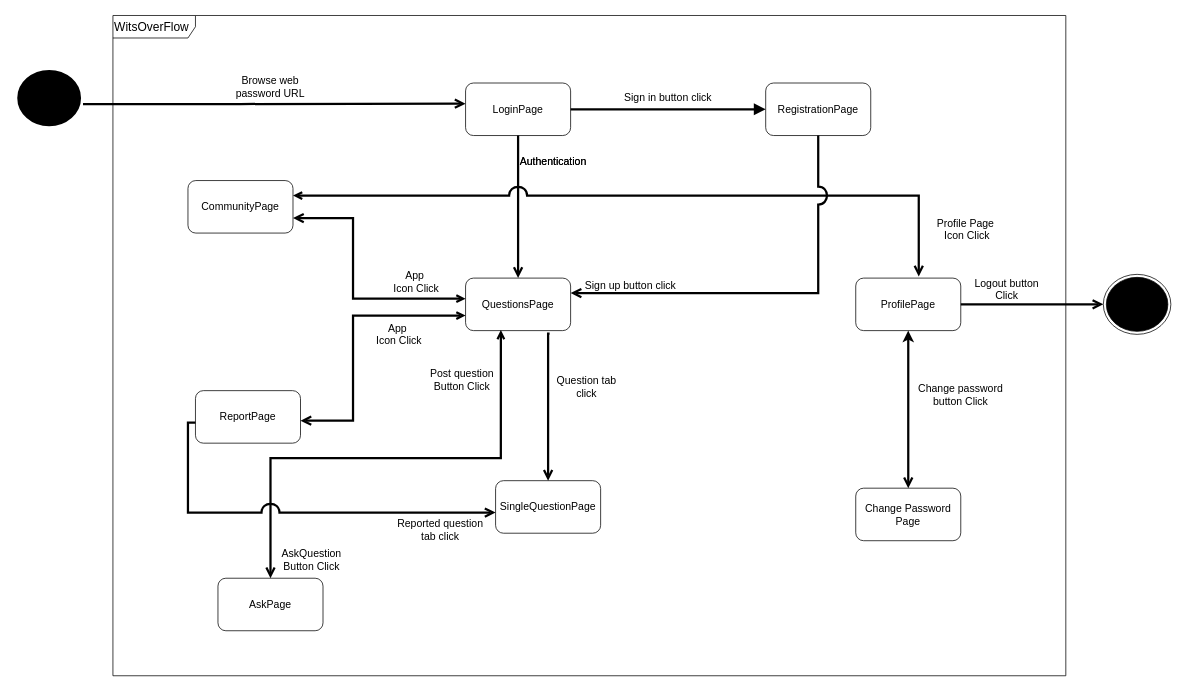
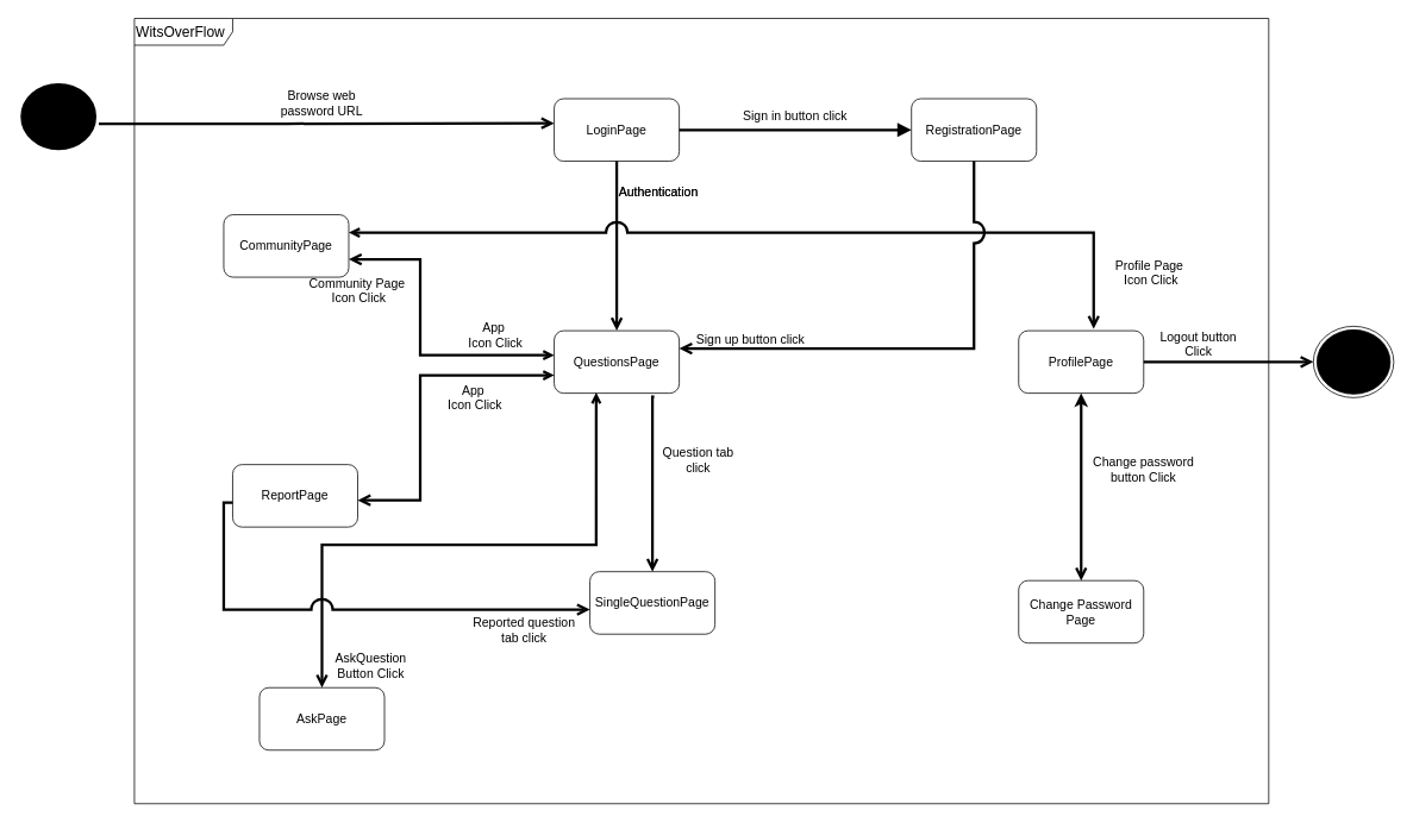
  <mxCell id="0" />
  <mxCell id="1" parent="0" />
  <mxCell id="2" value="&lt;font style=&quot;font-size: 16px;&quot;&gt;WitsOverFlow&lt;/font&gt;" style="shape=umlFrame;whiteSpace=wrap;html=1;pointerEvents=0;align=left;width=110;height=30;" parent="1" vertex="1"><mxGeometry x="150" y="20" width="1270" height="880" as="geometry" /></mxCell>
  <mxCell id="3" value="" style="ellipse;html=1;shape=startState;fillColor=#000000;strokeColor=#000000;strokeWidth=3;perimeterSpacing=1;" parent="1" vertex="1"><mxGeometry x="20" y="90" width="90" height="80" as="geometry" /></mxCell>
  <mxCell id="4" value="" style="edgeStyle=orthogonalEdgeStyle;html=1;verticalAlign=bottom;endArrow=open;endSize=8;strokeColor=#000000;rounded=0;strokeWidth=3;entryX=0;entryY=0.25;entryDx=0;entryDy=0;" parent="1" source="3" target="7" edge="1"><mxGeometry relative="1" as="geometry"><mxPoint x="230" y="130" as="targetPoint" /><Array as="points"><mxPoint x="320" y="138" /><mxPoint x="320" y="138" /></Array></mxGeometry></mxCell>
  <mxCell id="5" value="" style="group" parent="1" vertex="1" connectable="0"><mxGeometry x="620" y="110" width="140" height="70" as="geometry" /></mxCell>
  <mxCell id="6" value="" style="rounded=1;whiteSpace=wrap;html=1;" parent="5" vertex="1"><mxGeometry width="140" height="70" as="geometry" /></mxCell>
  <mxCell id="7" value="&lt;span style=&quot;font-size: 14px;&quot;&gt;LoginPage&lt;/span&gt;" style="text;html=1;strokeColor=none;fillColor=none;align=center;verticalAlign=middle;whiteSpace=wrap;rounded=0;" parent="5" vertex="1"><mxGeometry y="20" width="140" height="30" as="geometry" /></mxCell>
  <mxCell id="8" value="" style="group" parent="1" vertex="1" connectable="0"><mxGeometry x="620" y="370" width="140" height="70" as="geometry" /></mxCell>
  <mxCell id="9" value="" style="rounded=1;whiteSpace=wrap;html=1;" parent="8" vertex="1"><mxGeometry width="140" height="70" as="geometry" /></mxCell>
  <mxCell id="10" value="&lt;span style=&quot;font-size: 14px;&quot;&gt;QuestionsPage&lt;/span&gt;" style="text;html=1;strokeColor=none;fillColor=none;align=center;verticalAlign=middle;whiteSpace=wrap;rounded=0;" parent="8" vertex="1"><mxGeometry y="20" width="140" height="30" as="geometry" /></mxCell>
  <mxCell id="11" value="" style="edgeStyle=orthogonalEdgeStyle;html=1;verticalAlign=bottom;endArrow=open;endSize=8;strokeColor=#000000;rounded=0;strokeWidth=3;entryX=0.5;entryY=0;entryDx=0;entryDy=0;exitX=0.5;exitY=1;exitDx=0;exitDy=0;" parent="1" source="6" target="9" edge="1"><mxGeometry relative="1" as="geometry"><mxPoint x="670" y="148" as="targetPoint" /><mxPoint x="120" y="148" as="sourcePoint" /><Array as="points"><mxPoint x="690" y="360" /><mxPoint x="690" y="360" /></Array></mxGeometry></mxCell>
  <mxCell id="12" value="" style="group" parent="1" vertex="1" connectable="0"><mxGeometry x="1020" y="110" width="140" height="70" as="geometry" /></mxCell>
  <mxCell id="13" value="" style="rounded=1;whiteSpace=wrap;html=1;" parent="12" vertex="1"><mxGeometry width="140" height="70" as="geometry" /></mxCell>
  <mxCell id="14" value="&lt;span style=&quot;font-size: 14px;&quot;&gt;RegistrationPage&lt;/span&gt;" style="text;html=1;strokeColor=none;fillColor=none;align=center;verticalAlign=middle;whiteSpace=wrap;rounded=0;" parent="12" vertex="1"><mxGeometry y="20" width="140" height="30" as="geometry" /></mxCell>
  <mxCell id="15" value="" style="group" vertex="1" connectable="0" parent="1"><mxGeometry x="250" y="240" width="140" height="70" as="geometry" /></mxCell>
  <mxCell id="16" value="" style="rounded=1;whiteSpace=wrap;html=1;" vertex="1" parent="15"><mxGeometry width="140" height="70" as="geometry" /></mxCell>
  <mxCell id="17" value="&lt;span style=&quot;font-size: 14px;&quot;&gt;CommunityPage&lt;/span&gt;" style="text;html=1;strokeColor=none;fillColor=none;align=center;verticalAlign=middle;whiteSpace=wrap;rounded=0;" vertex="1" parent="15"><mxGeometry y="20" width="140" height="30" as="geometry" /></mxCell>
  <mxCell id="18" value="" style="group" vertex="1" connectable="0" parent="1"><mxGeometry x="260" y="520" width="140" height="70" as="geometry" /></mxCell>
  <mxCell id="19" value="" style="rounded=1;whiteSpace=wrap;html=1;" vertex="1" parent="18"><mxGeometry width="140" height="70" as="geometry" /></mxCell>
  <mxCell id="20" value="&lt;span style=&quot;font-size: 14px;&quot;&gt;ReportPage&lt;/span&gt;" style="text;html=1;strokeColor=none;fillColor=none;align=center;verticalAlign=middle;whiteSpace=wrap;rounded=0;" vertex="1" parent="18"><mxGeometry y="20" width="140" height="30" as="geometry" /></mxCell>
  <mxCell id="21" value="" style="edgeStyle=orthogonalEdgeStyle;html=1;verticalAlign=bottom;endArrow=open;endSize=8;strokeColor=#000000;rounded=0;strokeWidth=3;entryX=0.5;entryY=0;entryDx=0;entryDy=0;exitX=0;exitY=1;exitDx=0;exitDy=0;startArrow=open;startFill=0;" edge="1" parent="18" source="10"><mxGeometry relative="1" as="geometry"><mxPoint x="140" y="40" as="targetPoint" /><mxPoint x="140" y="-150" as="sourcePoint" /><Array as="points"><mxPoint x="210" y="-100" /><mxPoint x="210" y="40" /></Array></mxGeometry></mxCell>
  <mxCell id="22" value="" style="group" vertex="1" connectable="0" parent="1"><mxGeometry x="660" y="640" width="140" height="70" as="geometry" /></mxCell>
  <mxCell id="23" value="" style="rounded=1;whiteSpace=wrap;html=1;" vertex="1" parent="22"><mxGeometry width="140" height="70" as="geometry" /></mxCell>
  <mxCell id="24" value="&lt;span style=&quot;font-size: 14px;&quot;&gt;SingleQuestionPage&lt;/span&gt;" style="text;html=1;strokeColor=none;fillColor=none;align=center;verticalAlign=middle;whiteSpace=wrap;rounded=0;" vertex="1" parent="22"><mxGeometry y="20" width="140" height="30" as="geometry" /></mxCell>
  <mxCell id="25" value="" style="edgeStyle=orthogonalEdgeStyle;html=1;verticalAlign=bottom;endArrow=open;endSize=8;strokeColor=#000000;rounded=0;strokeWidth=3;exitX=0;exitY=0.25;exitDx=0;exitDy=0;entryX=1;entryY=1;entryDx=0;entryDy=0;startArrow=open;startFill=0;" edge="1" parent="1" source="10" target="17"><mxGeometry relative="1" as="geometry"><mxPoint x="410" y="280" as="targetPoint" /><mxPoint x="630" y="430" as="sourcePoint" /><Array as="points"><mxPoint x="470" y="398" /><mxPoint x="470" y="290" /></Array></mxGeometry></mxCell>
  <mxCell id="26" value="" style="edgeStyle=orthogonalEdgeStyle;html=1;verticalAlign=bottom;endArrow=open;endSize=8;strokeColor=#000000;rounded=0;strokeWidth=3;entryX=0.5;entryY=0;entryDx=0;entryDy=0;exitX=0.8;exitY=1.057;exitDx=0;exitDy=0;exitPerimeter=0;" edge="1" parent="1" source="9" target="23"><mxGeometry relative="1" as="geometry"><mxPoint x="700" y="380" as="targetPoint" /><mxPoint x="700" y="190" as="sourcePoint" /><Array as="points"><mxPoint x="730" y="444" /><mxPoint x="730" y="640" /></Array></mxGeometry></mxCell>
  <mxCell id="27" value="" style="group" vertex="1" connectable="0" parent="1"><mxGeometry x="290" y="770" width="140" height="70" as="geometry" /></mxCell>
  <mxCell id="28" value="" style="rounded=1;whiteSpace=wrap;html=1;" vertex="1" parent="27"><mxGeometry width="140" height="70" as="geometry" /></mxCell>
  <mxCell id="29" value="&lt;span style=&quot;font-size: 14px;&quot;&gt;AskPage&lt;/span&gt;" style="text;html=1;strokeColor=none;fillColor=none;align=center;verticalAlign=middle;whiteSpace=wrap;rounded=0;" vertex="1" parent="27"><mxGeometry y="20" width="140" height="30" as="geometry" /></mxCell>
  <mxCell id="30" value="" style="edgeStyle=orthogonalEdgeStyle;html=1;verticalAlign=bottom;endArrow=open;endSize=8;strokeColor=#000000;rounded=0;strokeWidth=3;entryX=0.5;entryY=0;entryDx=0;entryDy=0;exitX=0.336;exitY=0.986;exitDx=0;exitDy=0;exitPerimeter=0;startArrow=open;startFill=0;" edge="1" parent="1" source="9" target="28"><mxGeometry relative="1" as="geometry"><mxPoint x="740" y="650" as="targetPoint" /><mxPoint x="742" y="454" as="sourcePoint" /><Array as="points"><mxPoint x="667" y="610" /><mxPoint x="360" y="610" /></Array></mxGeometry></mxCell>
  <mxCell id="31" value="" style="group" vertex="1" connectable="0" parent="1"><mxGeometry x="1140" y="370" width="140" height="70" as="geometry" /></mxCell>
  <mxCell id="32" value="" style="rounded=1;whiteSpace=wrap;html=1;" vertex="1" parent="31"><mxGeometry width="140" height="70" as="geometry" /></mxCell>
  <mxCell id="33" value="&lt;span style=&quot;font-size: 14px;&quot;&gt;ProfilePage&lt;/span&gt;" style="text;html=1;strokeColor=none;fillColor=none;align=center;verticalAlign=middle;whiteSpace=wrap;rounded=0;" vertex="1" parent="31"><mxGeometry y="20" width="140" height="30" as="geometry" /></mxCell>
  <mxCell id="34" value="" style="edgeStyle=orthogonalEdgeStyle;html=1;verticalAlign=bottom;endArrow=open;endSize=8;strokeColor=#000000;rounded=0;strokeWidth=3;entryX=0.5;entryY=0;entryDx=0;entryDy=0;exitX=0.5;exitY=1;exitDx=0;exitDy=0;startArrow=classic;startFill=1;" edge="1" parent="1" source="32" target="36"><mxGeometry relative="1" as="geometry"><mxPoint x="740" y="650" as="targetPoint" /><mxPoint x="742" y="454" as="sourcePoint" /><Array as="points"><mxPoint x="1210" y="530" /><mxPoint x="1210" y="530" /></Array></mxGeometry></mxCell>
  <mxCell id="35" value="" style="group" vertex="1" connectable="0" parent="1"><mxGeometry x="1140" y="650" width="140" height="70" as="geometry" /></mxCell>
  <mxCell id="36" value="" style="rounded=1;whiteSpace=wrap;html=1;" vertex="1" parent="35"><mxGeometry width="140" height="70" as="geometry" /></mxCell>
  <mxCell id="37" value="&lt;span style=&quot;font-size: 14px;&quot;&gt;Change Password Page&lt;/span&gt;" style="text;html=1;strokeColor=none;fillColor=none;align=center;verticalAlign=middle;whiteSpace=wrap;rounded=0;" vertex="1" parent="35"><mxGeometry y="20" width="140" height="30" as="geometry" /></mxCell>
  <mxCell id="38" value="" style="ellipse;html=1;shape=endState;fillColor=#000000;strokeColor=#000000;" vertex="1" parent="1"><mxGeometry x="1470" y="365" width="90" height="80" as="geometry" /></mxCell>
  <mxCell id="39" value="" style="edgeStyle=orthogonalEdgeStyle;html=1;verticalAlign=bottom;endArrow=open;endSize=8;strokeColor=#000000;rounded=0;strokeWidth=3;entryX=0;entryY=0.5;entryDx=0;entryDy=0;exitX=1;exitY=0.5;exitDx=0;exitDy=0;" edge="1" parent="1" source="33" target="38"><mxGeometry relative="1" as="geometry"><mxPoint x="1150" y="423" as="targetPoint" /><mxPoint x="770" y="423" as="sourcePoint" /><Array as="points" /></mxGeometry></mxCell>
  <mxCell id="40" value="" style="edgeStyle=orthogonalEdgeStyle;html=1;verticalAlign=bottom;endArrow=open;endSize=8;strokeColor=#000000;rounded=0;strokeWidth=3;entryX=0.6;entryY=-0.029;entryDx=0;entryDy=0;entryPerimeter=0;exitX=1;exitY=0;exitDx=0;exitDy=0;jumpStyle=arc;jumpSize=20;startArrow=open;startFill=0;" edge="1" parent="1" source="17" target="32"><mxGeometry relative="1" as="geometry"><mxPoint x="630" y="148" as="targetPoint" /><Array as="points"><mxPoint x="1224" y="260" /></Array><mxPoint x="120" y="148" as="sourcePoint" /></mxGeometry></mxCell>
  <mxCell id="41" value="" style="edgeStyle=orthogonalEdgeStyle;html=1;verticalAlign=bottom;endArrow=block;endSize=8;strokeColor=#000000;rounded=0;strokeWidth=3;entryX=0;entryY=0.5;entryDx=0;entryDy=0;exitX=1;exitY=0.5;exitDx=0;exitDy=0;" parent="1" source="7" target="14" edge="1"><mxGeometry relative="1" as="geometry"><mxPoint x="120" y="148" as="targetPoint" /><mxPoint x="670" y="148" as="sourcePoint" /><Array as="points"><mxPoint x="920" y="145" /><mxPoint x="920" y="145" /></Array></mxGeometry></mxCell>
  <mxCell id="42" value="" style="edgeStyle=orthogonalEdgeStyle;html=1;verticalAlign=bottom;endArrow=open;endSize=8;strokeColor=#000000;rounded=0;strokeWidth=3;entryX=1;entryY=0;entryDx=0;entryDy=0;exitX=0.5;exitY=1;exitDx=0;exitDy=0;jumpStyle=arc;jumpSize=20;" edge="1" parent="1" source="13" target="10"><mxGeometry relative="1" as="geometry"><mxPoint x="1220" y="660" as="targetPoint" /><mxPoint x="1220" y="450" as="sourcePoint" /><Array as="points"><mxPoint x="1090" y="390" /></Array></mxGeometry></mxCell>
  <mxCell id="43" value="" style="edgeStyle=orthogonalEdgeStyle;html=1;verticalAlign=bottom;endArrow=open;endSize=8;strokeColor=#000000;rounded=0;strokeWidth=3;entryX=0;entryY=0.75;entryDx=0;entryDy=0;exitX=0;exitY=0.75;exitDx=0;exitDy=0;jumpStyle=arc;jumpSize=20;" edge="1" parent="1" source="20" target="24"><mxGeometry relative="1" as="geometry"><mxPoint x="1150" y="423" as="targetPoint" /><mxPoint x="770" y="423" as="sourcePoint" /><Array as="points" /></mxGeometry></mxCell>
  <mxCell id="44" value="&lt;span style=&quot;font-size: 14px;&quot;&gt;Authentication&lt;/span&gt;" style="text;html=1;strokeColor=none;fillColor=none;align=center;verticalAlign=middle;whiteSpace=wrap;rounded=0;" vertex="1" parent="1"><mxGeometry x="667" y="200" width="140" height="30" as="geometry" /></mxCell>
  <mxCell id="45" value="&lt;span style=&quot;font-size: 14px;&quot;&gt;AskQuestion&lt;br&gt;Button Click&lt;br&gt;&lt;/span&gt;" style="text;html=1;strokeColor=none;fillColor=none;align=center;verticalAlign=middle;whiteSpace=wrap;rounded=0;" vertex="1" parent="1"><mxGeometry x="360" y="730" width="110" height="30" as="geometry" /></mxCell>
- <mxCell id="46" value="&lt;span style=&quot;font-size: 14px;&quot;&gt;Post question&lt;br&gt;Button Click&lt;br&gt;&lt;/span&gt;" style="text;html=1;strokeColor=none;fillColor=none;align=center;verticalAlign=middle;whiteSpace=wrap;rounded=0;" vertex="1" parent="1"><mxGeometry x="564" y="490" width="103" height="30" as="geometry" /></mxCell>
  <mxCell id="47" value="&lt;span style=&quot;font-size: 14px;&quot;&gt;App&amp;nbsp;&lt;br&gt;Icon Click&lt;br&gt;&lt;/span&gt;" style="text;html=1;strokeColor=none;fillColor=none;align=center;verticalAlign=middle;whiteSpace=wrap;rounded=0;" vertex="1" parent="1"><mxGeometry x="480" y="430" width="103" height="30" as="geometry" /></mxCell>
  <mxCell id="48" value="&lt;span style=&quot;font-size: 14px;&quot;&gt;Authentication&lt;/span&gt;" style="text;html=1;strokeColor=none;fillColor=none;align=center;verticalAlign=middle;whiteSpace=wrap;rounded=0;" vertex="1" parent="1"><mxGeometry x="667" y="200" width="140" height="30" as="geometry" /></mxCell>
  <mxCell id="49" value="&lt;span style=&quot;font-size: 14px;&quot;&gt;Browse web password URL&lt;/span&gt;" style="text;html=1;strokeColor=none;fillColor=none;align=center;verticalAlign=middle;whiteSpace=wrap;rounded=0;" vertex="1" parent="1"><mxGeometry x="290" y="100" width="140" height="30" as="geometry" /></mxCell>
  <mxCell id="50" value="&lt;span style=&quot;font-size: 14px;&quot;&gt;Sign in button click&lt;/span&gt;" style="text;html=1;strokeColor=none;fillColor=none;align=center;verticalAlign=middle;whiteSpace=wrap;rounded=0;" vertex="1" parent="1"><mxGeometry x="820" y="115" width="140" height="30" as="geometry" /></mxCell>
  <mxCell id="51" value="&lt;span style=&quot;font-size: 14px;&quot;&gt;Sign up button click&lt;/span&gt;" style="text;html=1;strokeColor=none;fillColor=none;align=center;verticalAlign=middle;whiteSpace=wrap;rounded=0;" vertex="1" parent="1"><mxGeometry x="770" y="365" width="140" height="30" as="geometry" /></mxCell>
+ <mxCell id="52" value="&lt;span style=&quot;font-size: 14px;&quot;&gt;Community Page&amp;nbsp;&lt;br&gt;Icon Click&lt;br&gt;&lt;/span&gt;" style="text;html=1;strokeColor=none;fillColor=none;align=center;verticalAlign=middle;whiteSpace=wrap;rounded=0;" vertex="1" parent="1"><mxGeometry x="340" y="310" width="123" height="30" as="geometry" /></mxCell>
  <mxCell id="53" value="&lt;span style=&quot;font-size: 14px;&quot;&gt;App&amp;nbsp;&lt;br&gt;Icon Click&lt;br&gt;&lt;/span&gt;" style="text;html=1;strokeColor=none;fillColor=none;align=center;verticalAlign=middle;whiteSpace=wrap;rounded=0;" vertex="1" parent="1"><mxGeometry x="503" y="360" width="103" height="30" as="geometry" /></mxCell>
  <mxCell id="54" value="&lt;span style=&quot;font-size: 14px;&quot;&gt;Question tab click&lt;br&gt;&lt;/span&gt;" style="text;html=1;strokeColor=none;fillColor=none;align=center;verticalAlign=middle;whiteSpace=wrap;rounded=0;" vertex="1" parent="1"><mxGeometry x="730" y="500" width="103" height="30" as="geometry" /></mxCell>
  <mxCell id="55" value="&lt;span style=&quot;font-size: 14px;&quot;&gt;Logout button Click&lt;br&gt;&lt;/span&gt;" style="text;html=1;strokeColor=none;fillColor=none;align=center;verticalAlign=middle;whiteSpace=wrap;rounded=0;" vertex="1" parent="1"><mxGeometry x="1290" y="370" width="103" height="30" as="geometry" /></mxCell>
  <mxCell id="56" value="&lt;span style=&quot;font-size: 14px;&quot;&gt;Change password button Click&lt;br&gt;&lt;/span&gt;" style="text;html=1;strokeColor=none;fillColor=none;align=center;verticalAlign=middle;whiteSpace=wrap;rounded=0;" vertex="1" parent="1"><mxGeometry x="1210" y="510" width="140" height="30" as="geometry" /></mxCell>
  <mxCell id="57" value="&lt;span style=&quot;font-size: 14px;&quot;&gt;Profile Page&amp;nbsp;&lt;br&gt;Icon Click&lt;br&gt;&lt;/span&gt;" style="text;html=1;strokeColor=none;fillColor=none;align=center;verticalAlign=middle;whiteSpace=wrap;rounded=0;" vertex="1" parent="1"><mxGeometry x="1227" y="290" width="123" height="30" as="geometry" /></mxCell>
  <mxCell id="58" value="&lt;span style=&quot;font-size: 14px;&quot;&gt;Reported question tab click&lt;br&gt;&lt;/span&gt;" style="text;html=1;strokeColor=none;fillColor=none;align=center;verticalAlign=middle;whiteSpace=wrap;rounded=0;" vertex="1" parent="1"><mxGeometry x="520" y="690" width="133" height="30" as="geometry" /></mxCell>
